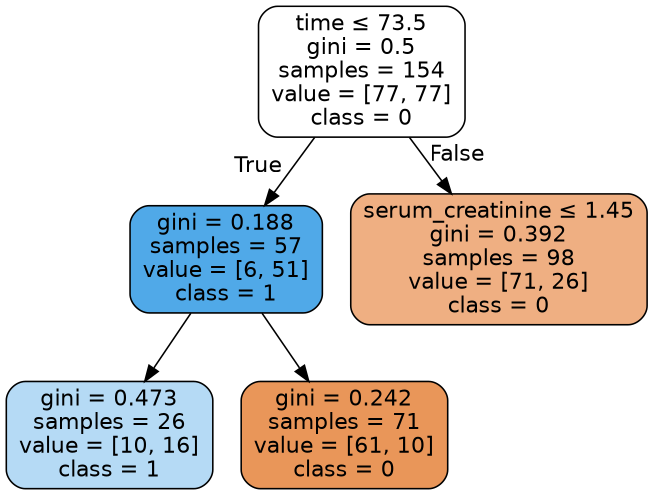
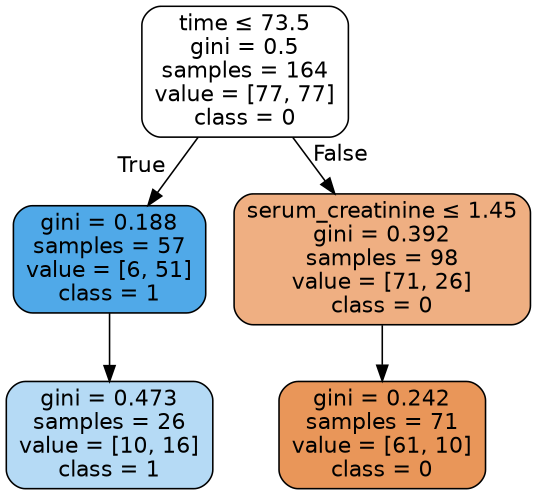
  digraph {
    node [color=black fontname=helvetica shape=box style="filled, rounded"]
    edge [fontname=helvetica]
-   n1 [fillcolor="#ffffff" label=<time &le; 73.5<br/>gini = 0.5<br/>samples = 154<br/>value = [77, 77]<br/>class = 0>]
+   n1 [fillcolor="#ffffff" label=<time &le; 73.5<br/>gini = 0.5<br/>samples = 164<br/>value = [77, 77]<br/>class = 0>]
    n2 [fillcolor="#50a9e8" label=<gini = 0.188<br/>samples = 57<br/>value = [6, 51]<br/>class = 1>]
    n3 [fillcolor="#efaf82" label=<serum_creatinine &le; 1.45<br/>gini = 0.392<br/>samples = 98<br/>value = [71, 26]<br/>class = 0>]
    n4 [fillcolor="#b5daf5" label=<gini = 0.473<br/>samples = 26<br/>value = [10, 16]<br/>class = 1>]
    n5 [fillcolor="#e99659" label=<gini = 0.242<br/>samples = 71<br/>value = [61, 10]<br/>class = 0>]
    n1 -> n2 [headlabel=True labelangle=45 labeldistance=2.5]
    n1 -> n3 [headlabel=False labelangle=-45 labeldistance=2.5]
    n2 -> n4
-   n2 -> n5
+   n3 -> n5
  }
